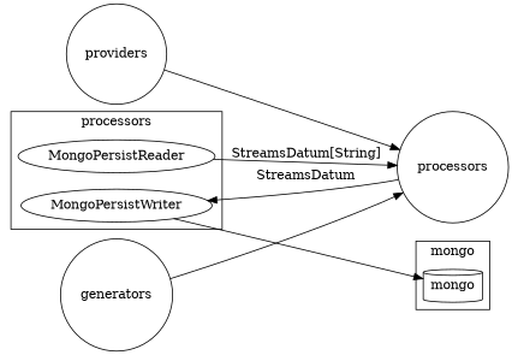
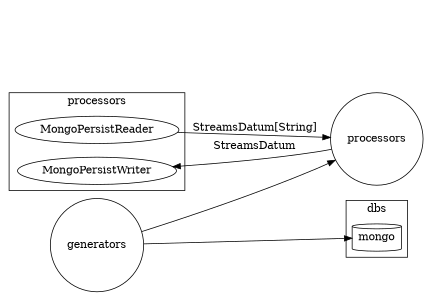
  digraph {
    compound=true
    rankdir=LR
    splines=true
    node [shape=circle]
    n1 [label=MongoPersistReader shape=""]
    n2 [label=MongoPersistWriter shape=""]
    n3 [label=mongo shape=cylinder]
    n4 [label=processors]
    n5 [label=generators]
-   n6 [label=providers]
    subgraph cluster_1 {
      label=processors
      n1
      n2
    }
    subgraph cluster_2 {
-     label=mongo
+     label=dbs
      n3
    }
    n1 -> n4 [label="StreamsDatum[String]"]
-   n2 -> n3
+   n5 -> n3
    n4 -> n2 [label=StreamsDatum]
    n5 -> n4
-   n6 -> n4
  }
